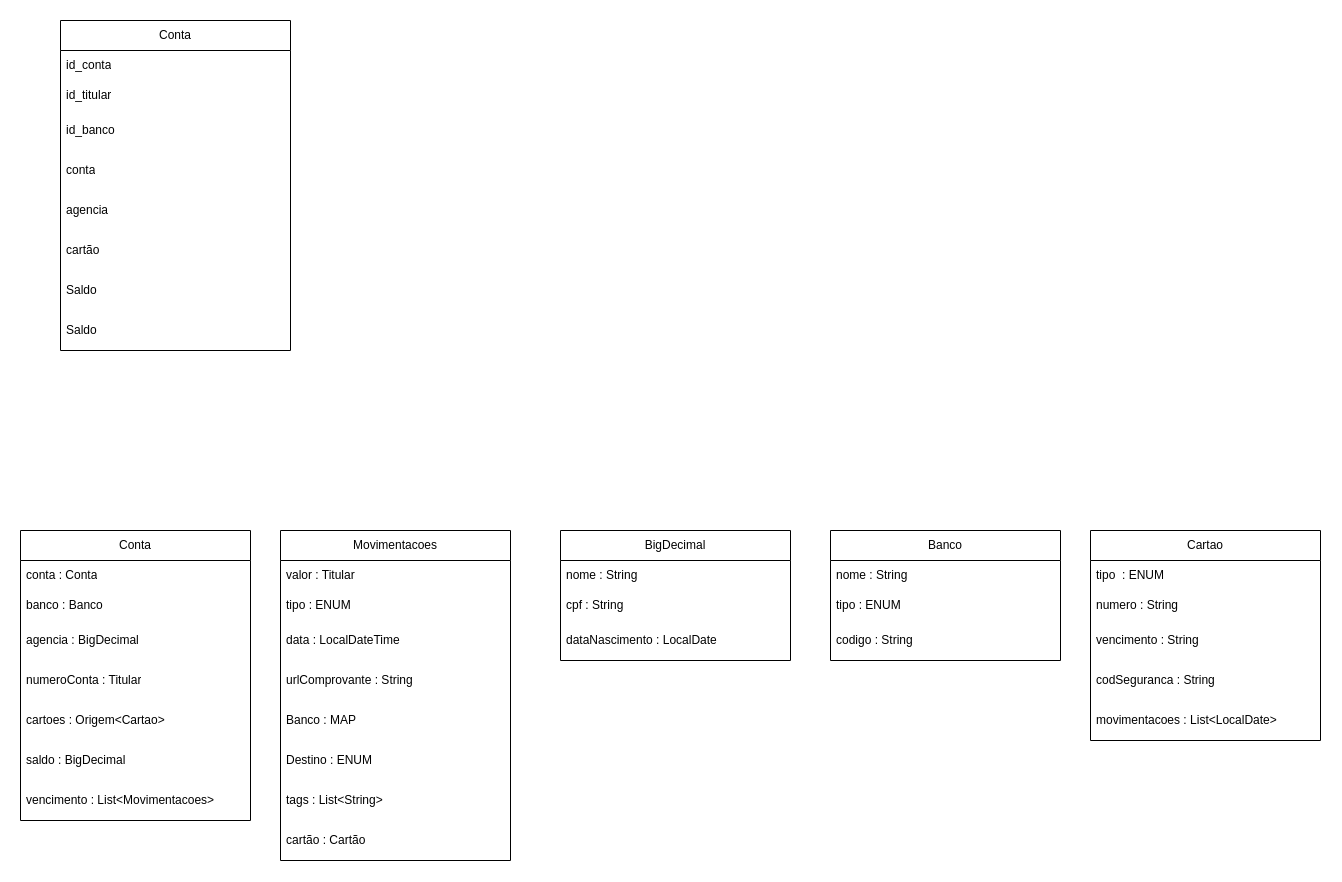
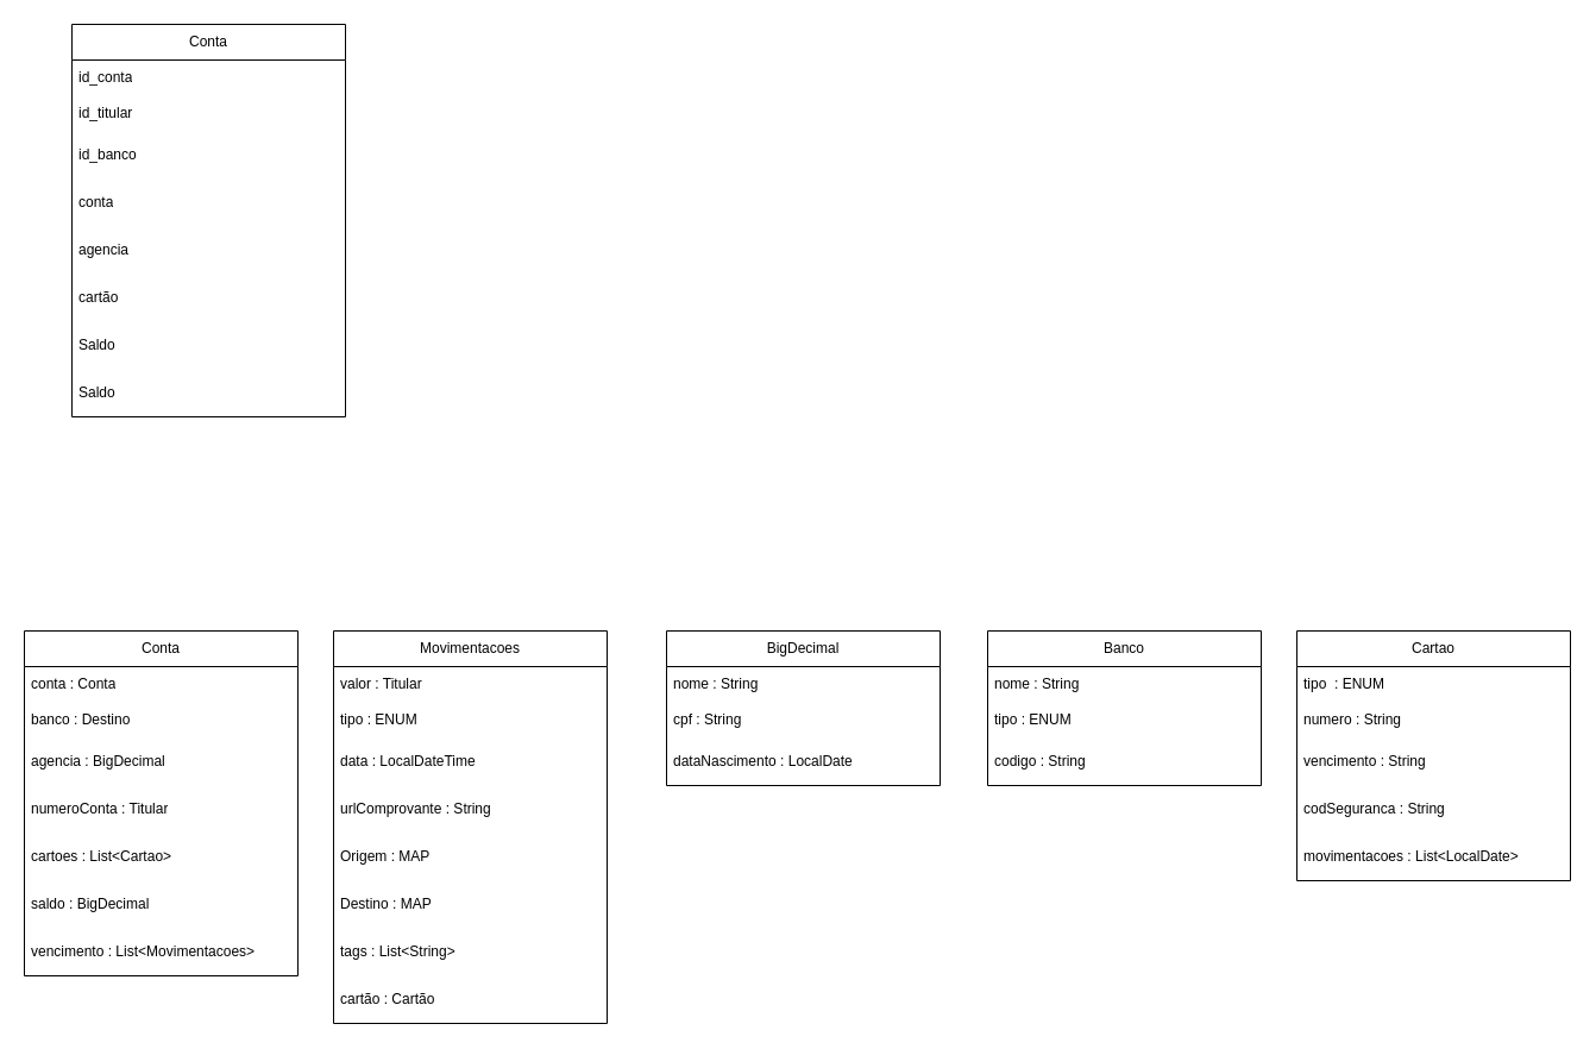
  <mxCell id="0" />
  <mxCell id="1" parent="0" />
  <mxCell id="2" value="Conta" style="swimlane;fontStyle=0;childLayout=stackLayout;horizontal=1;startSize=30;horizontalStack=0;resizeParent=1;resizeParentMax=0;resizeLast=0;collapsible=1;marginBottom=0;whiteSpace=wrap;html=1;" vertex="1" parent="1"><mxGeometry x="60" y="20" width="230" height="330" as="geometry" /></mxCell>
  <mxCell id="3" value="id_conta" style="text;strokeColor=none;fillColor=none;align=left;verticalAlign=middle;spacingLeft=4;spacingRight=4;overflow=hidden;points=[[0,0.5],[1,0.5]];portConstraint=eastwest;rotatable=0;whiteSpace=wrap;html=1;" vertex="1" parent="2"><mxGeometry y="30" width="230" height="30" as="geometry" /></mxCell>
  <mxCell id="4" value="id_titular" style="text;strokeColor=none;fillColor=none;align=left;verticalAlign=middle;spacingLeft=4;spacingRight=4;overflow=hidden;points=[[0,0.5],[1,0.5]];portConstraint=eastwest;rotatable=0;whiteSpace=wrap;html=1;" vertex="1" parent="2"><mxGeometry y="60" width="230" height="30" as="geometry" /></mxCell>
  <mxCell id="5" value="id_banco" style="text;strokeColor=none;fillColor=none;align=left;verticalAlign=middle;spacingLeft=4;spacingRight=4;overflow=hidden;points=[[0,0.5],[1,0.5]];portConstraint=eastwest;rotatable=0;whiteSpace=wrap;html=1;" vertex="1" parent="2"><mxGeometry y="90" width="230" height="40" as="geometry" /></mxCell>
  <mxCell id="6" value="conta" style="text;strokeColor=none;fillColor=none;align=left;verticalAlign=middle;spacingLeft=4;spacingRight=4;overflow=hidden;points=[[0,0.5],[1,0.5]];portConstraint=eastwest;rotatable=0;whiteSpace=wrap;html=1;" vertex="1" parent="2"><mxGeometry y="130" width="230" height="40" as="geometry" /></mxCell>
  <mxCell id="7" value="agencia" style="text;strokeColor=none;fillColor=none;align=left;verticalAlign=middle;spacingLeft=4;spacingRight=4;overflow=hidden;points=[[0,0.5],[1,0.5]];portConstraint=eastwest;rotatable=0;whiteSpace=wrap;html=1;" vertex="1" parent="2"><mxGeometry y="170" width="230" height="40" as="geometry" /></mxCell>
  <mxCell id="8" value="cartão" style="text;strokeColor=none;fillColor=none;align=left;verticalAlign=middle;spacingLeft=4;spacingRight=4;overflow=hidden;points=[[0,0.5],[1,0.5]];portConstraint=eastwest;rotatable=0;whiteSpace=wrap;html=1;" vertex="1" parent="2"><mxGeometry y="210" width="230" height="40" as="geometry" /></mxCell>
  <mxCell id="9" value="Saldo" style="text;strokeColor=none;fillColor=none;align=left;verticalAlign=middle;spacingLeft=4;spacingRight=4;overflow=hidden;points=[[0,0.5],[1,0.5]];portConstraint=eastwest;rotatable=0;whiteSpace=wrap;html=1;" vertex="1" parent="2"><mxGeometry y="250" width="230" height="40" as="geometry" /></mxCell>
  <mxCell id="10" value="Saldo" style="text;strokeColor=none;fillColor=none;align=left;verticalAlign=middle;spacingLeft=4;spacingRight=4;overflow=hidden;points=[[0,0.5],[1,0.5]];portConstraint=eastwest;rotatable=0;whiteSpace=wrap;html=1;" vertex="1" parent="2"><mxGeometry y="290" width="230" height="40" as="geometry" /></mxCell>
  <mxCell id="11" value="Conta" style="swimlane;fontStyle=0;childLayout=stackLayout;horizontal=1;startSize=30;horizontalStack=0;resizeParent=1;resizeParentMax=0;resizeLast=0;collapsible=1;marginBottom=0;whiteSpace=wrap;html=1;" vertex="1" parent="1"><mxGeometry x="20" y="530" width="230" height="290" as="geometry" /></mxCell>
  <mxCell id="12" value="conta : Conta" style="text;strokeColor=none;fillColor=none;align=left;verticalAlign=middle;spacingLeft=4;spacingRight=4;overflow=hidden;points=[[0,0.5],[1,0.5]];portConstraint=eastwest;rotatable=0;whiteSpace=wrap;html=1;" vertex="1" parent="11"><mxGeometry y="30" width="230" height="30" as="geometry" /></mxCell>
- <mxCell id="13" value="banco : Banco" style="text;strokeColor=none;fillColor=none;align=left;verticalAlign=middle;spacingLeft=4;spacingRight=4;overflow=hidden;points=[[0,0.5],[1,0.5]];portConstraint=eastwest;rotatable=0;whiteSpace=wrap;html=1;" vertex="1" parent="11"><mxGeometry y="60" width="230" height="30" as="geometry" /></mxCell>
+ <mxCell id="13" value="banco : Destino" style="text;strokeColor=none;fillColor=none;align=left;verticalAlign=middle;spacingLeft=4;spacingRight=4;overflow=hidden;points=[[0,0.5],[1,0.5]];portConstraint=eastwest;rotatable=0;whiteSpace=wrap;html=1;" vertex="1" parent="11"><mxGeometry y="60" width="230" height="30" as="geometry" /></mxCell>
  <mxCell id="14" value="agencia : BigDecimal" style="text;strokeColor=none;fillColor=none;align=left;verticalAlign=middle;spacingLeft=4;spacingRight=4;overflow=hidden;points=[[0,0.5],[1,0.5]];portConstraint=eastwest;rotatable=0;whiteSpace=wrap;html=1;" vertex="1" parent="11"><mxGeometry y="90" width="230" height="40" as="geometry" /></mxCell>
  <mxCell id="15" value="numeroConta : Titular" style="text;strokeColor=none;fillColor=none;align=left;verticalAlign=middle;spacingLeft=4;spacingRight=4;overflow=hidden;points=[[0,0.5],[1,0.5]];portConstraint=eastwest;rotatable=0;whiteSpace=wrap;html=1;" vertex="1" parent="11"><mxGeometry y="130" width="230" height="40" as="geometry" /></mxCell>
- <mxCell id="16" value="cartoes : Origem&amp;lt;Cartao&amp;gt;" style="text;strokeColor=none;fillColor=none;align=left;verticalAlign=middle;spacingLeft=4;spacingRight=4;overflow=hidden;points=[[0,0.5],[1,0.5]];portConstraint=eastwest;rotatable=0;whiteSpace=wrap;html=1;" vertex="1" parent="11"><mxGeometry y="170" width="230" height="40" as="geometry" /></mxCell>
+ <mxCell id="16" value="cartoes : List&amp;lt;Cartao&amp;gt;" style="text;strokeColor=none;fillColor=none;align=left;verticalAlign=middle;spacingLeft=4;spacingRight=4;overflow=hidden;points=[[0,0.5],[1,0.5]];portConstraint=eastwest;rotatable=0;whiteSpace=wrap;html=1;" vertex="1" parent="11"><mxGeometry y="170" width="230" height="40" as="geometry" /></mxCell>
  <mxCell id="17" value="saldo : BigDecimal" style="text;strokeColor=none;fillColor=none;align=left;verticalAlign=middle;spacingLeft=4;spacingRight=4;overflow=hidden;points=[[0,0.5],[1,0.5]];portConstraint=eastwest;rotatable=0;whiteSpace=wrap;html=1;" vertex="1" parent="11"><mxGeometry y="210" width="230" height="40" as="geometry" /></mxCell>
  <mxCell id="18" value="vencimento : List&amp;lt;Movimentacoes&amp;gt;" style="text;strokeColor=none;fillColor=none;align=left;verticalAlign=middle;spacingLeft=4;spacingRight=4;overflow=hidden;points=[[0,0.5],[1,0.5]];portConstraint=eastwest;rotatable=0;whiteSpace=wrap;html=1;" vertex="1" parent="11"><mxGeometry y="250" width="230" height="40" as="geometry" /></mxCell>
  <mxCell id="19" value="Movimentacoes" style="swimlane;fontStyle=0;childLayout=stackLayout;horizontal=1;startSize=30;horizontalStack=0;resizeParent=1;resizeParentMax=0;resizeLast=0;collapsible=1;marginBottom=0;whiteSpace=wrap;html=1;" vertex="1" parent="1"><mxGeometry x="280" y="530" width="230" height="330" as="geometry" /></mxCell>
  <mxCell id="20" value="valor : Titular" style="text;strokeColor=none;fillColor=none;align=left;verticalAlign=middle;spacingLeft=4;spacingRight=4;overflow=hidden;points=[[0,0.5],[1,0.5]];portConstraint=eastwest;rotatable=0;whiteSpace=wrap;html=1;" vertex="1" parent="19"><mxGeometry y="30" width="230" height="30" as="geometry" /></mxCell>
  <mxCell id="21" value="tipo : ENUM" style="text;strokeColor=none;fillColor=none;align=left;verticalAlign=middle;spacingLeft=4;spacingRight=4;overflow=hidden;points=[[0,0.5],[1,0.5]];portConstraint=eastwest;rotatable=0;whiteSpace=wrap;html=1;" vertex="1" parent="19"><mxGeometry y="60" width="230" height="30" as="geometry" /></mxCell>
  <mxCell id="22" value="data : LocalDateTime" style="text;strokeColor=none;fillColor=none;align=left;verticalAlign=middle;spacingLeft=4;spacingRight=4;overflow=hidden;points=[[0,0.5],[1,0.5]];portConstraint=eastwest;rotatable=0;whiteSpace=wrap;html=1;" vertex="1" parent="19"><mxGeometry y="90" width="230" height="40" as="geometry" /></mxCell>
  <mxCell id="23" value="urlComprovante : String" style="text;strokeColor=none;fillColor=none;align=left;verticalAlign=middle;spacingLeft=4;spacingRight=4;overflow=hidden;points=[[0,0.5],[1,0.5]];portConstraint=eastwest;rotatable=0;whiteSpace=wrap;html=1;" vertex="1" parent="19"><mxGeometry y="130" width="230" height="40" as="geometry" /></mxCell>
- <mxCell id="24" value="Banco : MAP" style="text;strokeColor=none;fillColor=none;align=left;verticalAlign=middle;spacingLeft=4;spacingRight=4;overflow=hidden;points=[[0,0.5],[1,0.5]];portConstraint=eastwest;rotatable=0;whiteSpace=wrap;html=1;" vertex="1" parent="19"><mxGeometry y="170" width="230" height="40" as="geometry" /></mxCell>
- <mxCell id="25" value="Destino : ENUM" style="text;strokeColor=none;fillColor=none;align=left;verticalAlign=middle;spacingLeft=4;spacingRight=4;overflow=hidden;points=[[0,0.5],[1,0.5]];portConstraint=eastwest;rotatable=0;whiteSpace=wrap;html=1;" vertex="1" parent="19"><mxGeometry y="210" width="230" height="40" as="geometry" /></mxCell>
+ <mxCell id="24" value="Origem : MAP" style="text;strokeColor=none;fillColor=none;align=left;verticalAlign=middle;spacingLeft=4;spacingRight=4;overflow=hidden;points=[[0,0.5],[1,0.5]];portConstraint=eastwest;rotatable=0;whiteSpace=wrap;html=1;" vertex="1" parent="19"><mxGeometry y="170" width="230" height="40" as="geometry" /></mxCell>
+ <mxCell id="25" value="Destino : MAP" style="text;strokeColor=none;fillColor=none;align=left;verticalAlign=middle;spacingLeft=4;spacingRight=4;overflow=hidden;points=[[0,0.5],[1,0.5]];portConstraint=eastwest;rotatable=0;whiteSpace=wrap;html=1;" vertex="1" parent="19"><mxGeometry y="210" width="230" height="40" as="geometry" /></mxCell>
  <mxCell id="26" value="tags : List&amp;lt;String&amp;gt;" style="text;strokeColor=none;fillColor=none;align=left;verticalAlign=middle;spacingLeft=4;spacingRight=4;overflow=hidden;points=[[0,0.5],[1,0.5]];portConstraint=eastwest;rotatable=0;whiteSpace=wrap;html=1;" vertex="1" parent="19"><mxGeometry y="250" width="230" height="40" as="geometry" /></mxCell>
  <mxCell id="27" value="cartão : Cartão" style="text;strokeColor=none;fillColor=none;align=left;verticalAlign=middle;spacingLeft=4;spacingRight=4;overflow=hidden;points=[[0,0.5],[1,0.5]];portConstraint=eastwest;rotatable=0;whiteSpace=wrap;html=1;" vertex="1" parent="19"><mxGeometry y="290" width="230" height="40" as="geometry" /></mxCell>
  <mxCell id="28" value="BigDecimal" style="swimlane;fontStyle=0;childLayout=stackLayout;horizontal=1;startSize=30;horizontalStack=0;resizeParent=1;resizeParentMax=0;resizeLast=0;collapsible=1;marginBottom=0;whiteSpace=wrap;html=1;" vertex="1" parent="1"><mxGeometry x="560" y="530" width="230" height="130" as="geometry" /></mxCell>
  <mxCell id="29" value="nome : String" style="text;strokeColor=none;fillColor=none;align=left;verticalAlign=middle;spacingLeft=4;spacingRight=4;overflow=hidden;points=[[0,0.5],[1,0.5]];portConstraint=eastwest;rotatable=0;whiteSpace=wrap;html=1;" vertex="1" parent="28"><mxGeometry y="30" width="230" height="30" as="geometry" /></mxCell>
  <mxCell id="30" value="cpf : String" style="text;strokeColor=none;fillColor=none;align=left;verticalAlign=middle;spacingLeft=4;spacingRight=4;overflow=hidden;points=[[0,0.5],[1,0.5]];portConstraint=eastwest;rotatable=0;whiteSpace=wrap;html=1;" vertex="1" parent="28"><mxGeometry y="60" width="230" height="30" as="geometry" /></mxCell>
  <mxCell id="31" value="dataNascimento : LocalDate" style="text;strokeColor=none;fillColor=none;align=left;verticalAlign=middle;spacingLeft=4;spacingRight=4;overflow=hidden;points=[[0,0.5],[1,0.5]];portConstraint=eastwest;rotatable=0;whiteSpace=wrap;html=1;" vertex="1" parent="28"><mxGeometry y="90" width="230" height="40" as="geometry" /></mxCell>
  <mxCell id="32" value="Banco" style="swimlane;fontStyle=0;childLayout=stackLayout;horizontal=1;startSize=30;horizontalStack=0;resizeParent=1;resizeParentMax=0;resizeLast=0;collapsible=1;marginBottom=0;whiteSpace=wrap;html=1;" vertex="1" parent="1"><mxGeometry x="830" y="530" width="230" height="130" as="geometry" /></mxCell>
  <mxCell id="33" value="nome : String" style="text;strokeColor=none;fillColor=none;align=left;verticalAlign=middle;spacingLeft=4;spacingRight=4;overflow=hidden;points=[[0,0.5],[1,0.5]];portConstraint=eastwest;rotatable=0;whiteSpace=wrap;html=1;" vertex="1" parent="32"><mxGeometry y="30" width="230" height="30" as="geometry" /></mxCell>
  <mxCell id="34" value="tipo : ENUM" style="text;strokeColor=none;fillColor=none;align=left;verticalAlign=middle;spacingLeft=4;spacingRight=4;overflow=hidden;points=[[0,0.5],[1,0.5]];portConstraint=eastwest;rotatable=0;whiteSpace=wrap;html=1;" vertex="1" parent="32"><mxGeometry y="60" width="230" height="30" as="geometry" /></mxCell>
  <mxCell id="35" value="codigo : String" style="text;strokeColor=none;fillColor=none;align=left;verticalAlign=middle;spacingLeft=4;spacingRight=4;overflow=hidden;points=[[0,0.5],[1,0.5]];portConstraint=eastwest;rotatable=0;whiteSpace=wrap;html=1;" vertex="1" parent="32"><mxGeometry y="90" width="230" height="40" as="geometry" /></mxCell>
  <mxCell id="36" value="Cartao" style="swimlane;fontStyle=0;childLayout=stackLayout;horizontal=1;startSize=30;horizontalStack=0;resizeParent=1;resizeParentMax=0;resizeLast=0;collapsible=1;marginBottom=0;whiteSpace=wrap;html=1;" vertex="1" parent="1"><mxGeometry x="1090" y="530" width="230" height="210" as="geometry" /></mxCell>
  <mxCell id="37" value="tipo&amp;nbsp; : ENUM" style="text;strokeColor=none;fillColor=none;align=left;verticalAlign=middle;spacingLeft=4;spacingRight=4;overflow=hidden;points=[[0,0.5],[1,0.5]];portConstraint=eastwest;rotatable=0;whiteSpace=wrap;html=1;" vertex="1" parent="36"><mxGeometry y="30" width="230" height="30" as="geometry" /></mxCell>
  <mxCell id="38" value="numero : String" style="text;strokeColor=none;fillColor=none;align=left;verticalAlign=middle;spacingLeft=4;spacingRight=4;overflow=hidden;points=[[0,0.5],[1,0.5]];portConstraint=eastwest;rotatable=0;whiteSpace=wrap;html=1;" vertex="1" parent="36"><mxGeometry y="60" width="230" height="30" as="geometry" /></mxCell>
  <mxCell id="39" value="vencimento : String" style="text;strokeColor=none;fillColor=none;align=left;verticalAlign=middle;spacingLeft=4;spacingRight=4;overflow=hidden;points=[[0,0.5],[1,0.5]];portConstraint=eastwest;rotatable=0;whiteSpace=wrap;html=1;" vertex="1" parent="36"><mxGeometry y="90" width="230" height="40" as="geometry" /></mxCell>
  <mxCell id="40" value="codSeguranca : String" style="text;strokeColor=none;fillColor=none;align=left;verticalAlign=middle;spacingLeft=4;spacingRight=4;overflow=hidden;points=[[0,0.5],[1,0.5]];portConstraint=eastwest;rotatable=0;whiteSpace=wrap;html=1;" vertex="1" parent="36"><mxGeometry y="130" width="230" height="40" as="geometry" /></mxCell>
  <mxCell id="41" value="movimentacoes : List&amp;lt;LocalDate&amp;gt;" style="text;strokeColor=none;fillColor=none;align=left;verticalAlign=middle;spacingLeft=4;spacingRight=4;overflow=hidden;points=[[0,0.5],[1,0.5]];portConstraint=eastwest;rotatable=0;whiteSpace=wrap;html=1;" vertex="1" parent="36"><mxGeometry y="170" width="230" height="40" as="geometry" /></mxCell>
